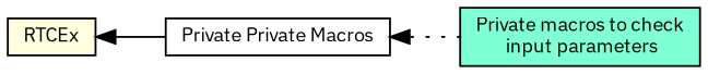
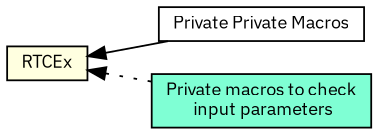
  digraph {
    fontname="IBM Plex Sans"
    rankdir=LR
    node [color=black fontname="IBM Plex Sans" fontsize=10 shape=box style=filled]
    edge [dir=back fontname="IBM Plex Sans" fontsize=10 labelfontname=Helvetica labelfontsize=10 shape=plaintext]
    n1 [fillcolor=white fontcolor=black height=0.2 label="Private Private Macros" width=0.4]
    n2 [fillcolor=aquamarine height=0.2 label="Private macros to check\l input parameters" width=0.4]
    n3 [fillcolor=lightyellow height=0.2 label=RTCEx width=0.4]
-   n1 -> n2 [style=dotted]
+   n3 -> n2 [style=dotted]
    n3 -> n1 [style=solid]
  }
